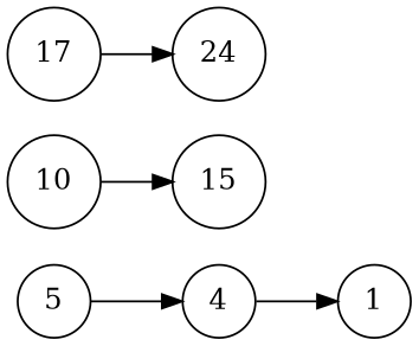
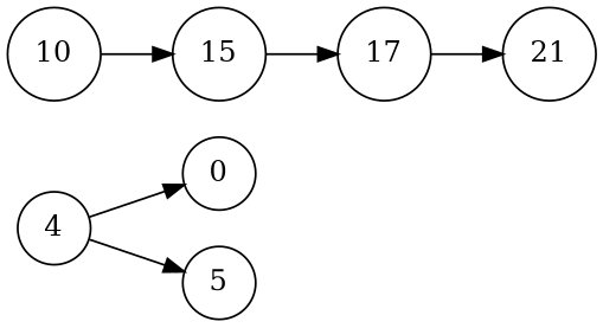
  digraph {
    rankdir=LR
    node [shape=circle]
    4
-   1
+   1 [label=0]
    5
    n4 [label=15]
    10
    17
-   21 [label=24]
+   21
    4 -> 1
-   5 -> 4
+   4 -> 5
+   n4 -> 17
    10 -> n4
    17 -> 21
  }
